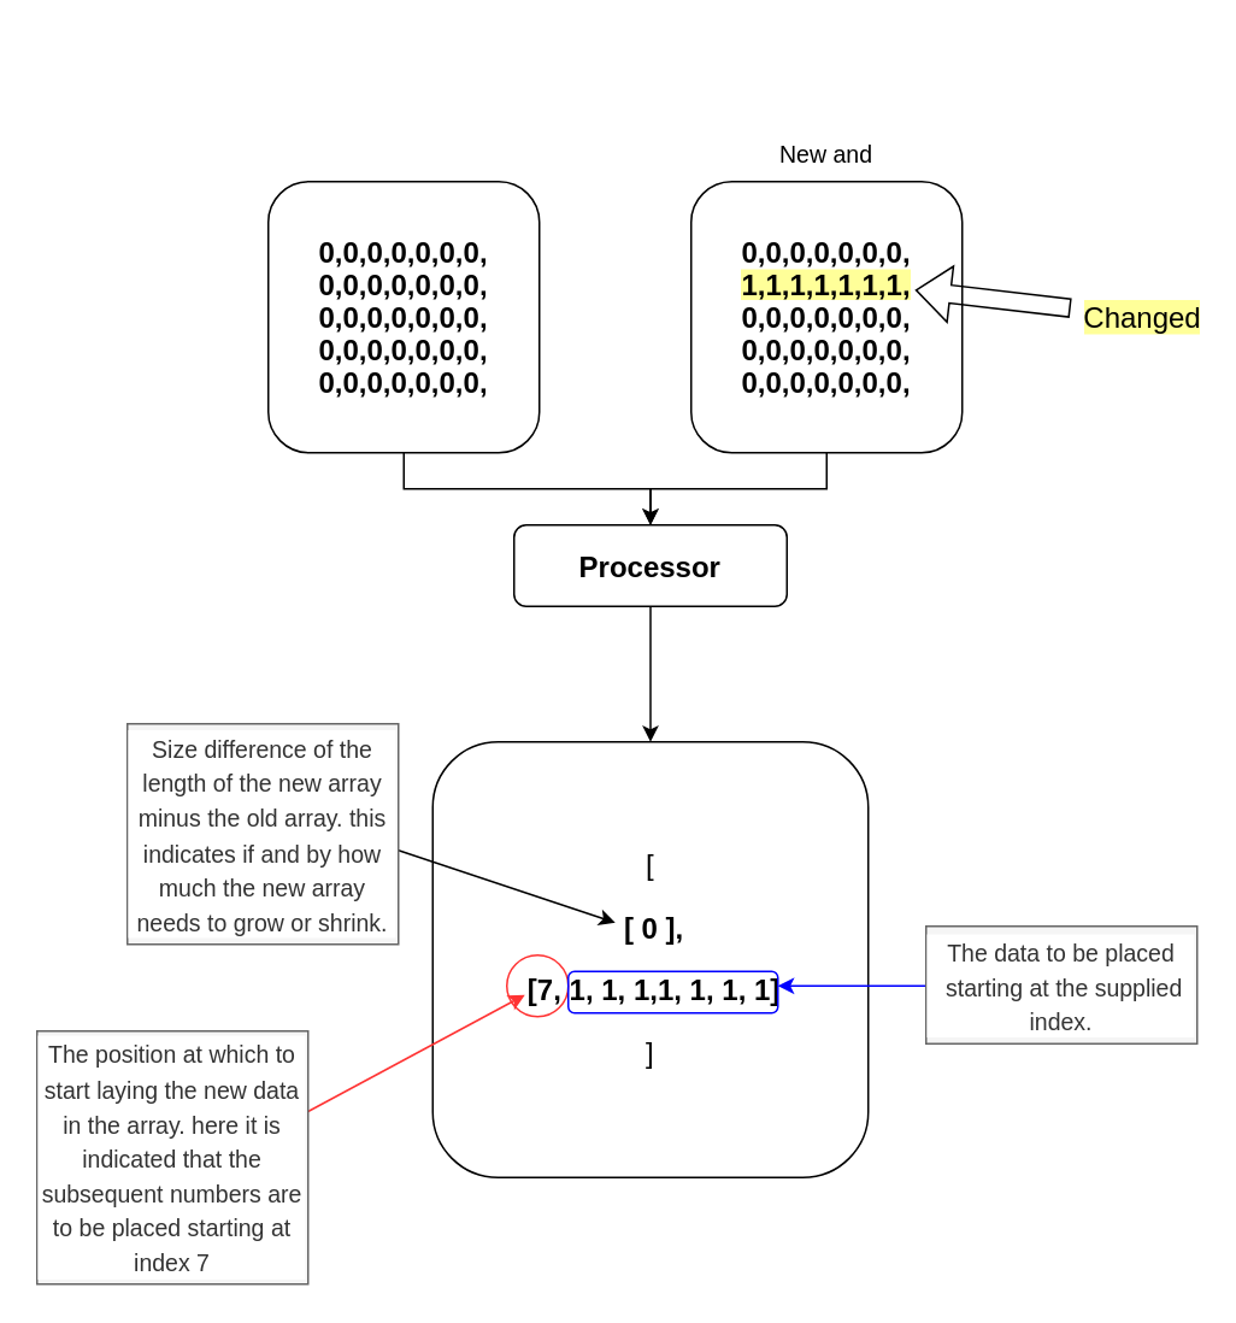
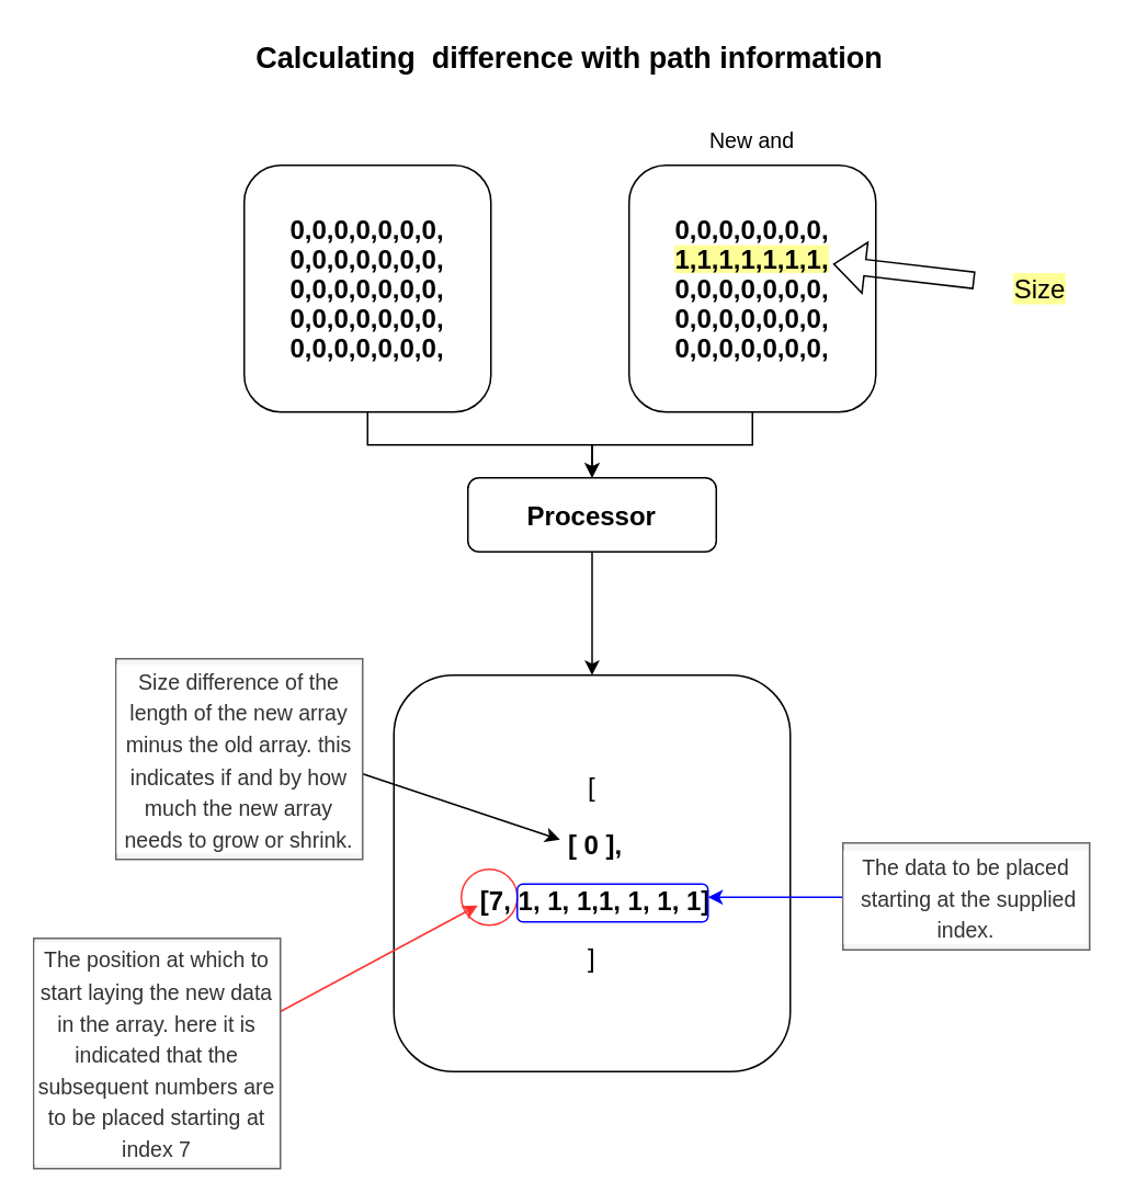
  <mxCell id="0" />
  <mxCell id="1" parent="0" />
+ <mxCell id="2" value="&lt;h2&gt;Calculating &amp;nbsp;difference with path information&lt;/h2&gt;" style="text;html=1;strokeColor=none;fillColor=none;align=center;verticalAlign=middle;whiteSpace=wrap;rounded=0;" vertex="1" parent="1"><mxGeometry x="148" y="20" width="396" height="30" as="geometry" /></mxCell>
  <mxCell id="3" style="edgeStyle=orthogonalEdgeStyle;rounded=0;orthogonalLoop=1;jettySize=auto;html=1;exitX=0.5;exitY=1;exitDx=0;exitDy=0;fontFamily=Helvetica;fontSize=16;fontColor=#000000;entryX=0.5;entryY=0;entryDx=0;entryDy=0;" edge="1" parent="1" source="4" target="11"><mxGeometry relative="1" as="geometry"><mxPoint x="332" y="290" as="targetPoint" /></mxGeometry></mxCell>
  <mxCell id="4" value="&lt;div style=&quot;line-height: 18px ; font-size: 16px&quot;&gt;&lt;h4&gt;    0,0,0,0,0,0,0,&lt;br&gt;    0,0,0,0,0,0,0,&lt;br&gt;    0,0,0,0,0,0,0,&lt;br&gt;    0,0,0,0,0,0,0,&lt;br&gt;    0,0,0,0,0,0,0,&lt;/h4&gt;&lt;/div&gt;" style="whiteSpace=wrap;html=1;aspect=fixed;rounded=1;" vertex="1" parent="1"><mxGeometry x="148" y="100" width="150" height="150" as="geometry" /></mxCell>
  <mxCell id="5" style="edgeStyle=orthogonalEdgeStyle;rounded=0;orthogonalLoop=1;jettySize=auto;html=1;entryX=0.5;entryY=0;entryDx=0;entryDy=0;fontFamily=Helvetica;fontSize=16;fontColor=#000000;" edge="1" parent="1" source="6" target="11"><mxGeometry relative="1" as="geometry" /></mxCell>
  <mxCell id="6" value="&lt;div style=&quot;line-height: 18px ; font-size: 16px&quot;&gt;&lt;h4&gt;    0,0,0,0,0,0,0,&lt;br&gt;&lt;span style=&quot;background-color: rgb(255 , 255 , 153)&quot;&gt;1,1,1,1,1,1,1,&lt;/span&gt;&lt;br&gt;    0,0,0,0,0,0,0,&lt;br&gt;    0,0,0,0,0,0,0,&lt;br&gt;    0,0,0,0,0,0,0,&lt;/h4&gt;&lt;/div&gt;" style="whiteSpace=wrap;html=1;aspect=fixed;rounded=1;" vertex="1" parent="1"><mxGeometry x="382" y="100" width="150" height="150" as="geometry" /></mxCell>
  <mxCell id="7" value="" style="shape=flexArrow;endArrow=classic;html=1;rounded=0;fontFamily=Helvetica;fontSize=16;fontColor=#000000;entryX=0.8;entryY=0.4;entryDx=0;entryDy=0;entryPerimeter=0;" edge="1" parent="1"><mxGeometry width="50" height="50" relative="1" as="geometry"><mxPoint x="592" y="170" as="sourcePoint" /><mxPoint x="506" y="160" as="targetPoint" /></mxGeometry></mxCell>
- <mxCell id="8" value="Changed" style="text;html=1;strokeColor=none;fillColor=none;align=center;verticalAlign=middle;whiteSpace=wrap;rounded=0;labelBackgroundColor=#FFFF99;fontFamily=Helvetica;fontSize=16;fontColor=#000000;" vertex="1" parent="1"><mxGeometry x="602" y="160" width="60" height="30" as="geometry" /></mxCell>
+ <mxCell id="8" value="Size" style="text;html=1;strokeColor=none;fillColor=none;align=center;verticalAlign=middle;whiteSpace=wrap;rounded=0;labelBackgroundColor=#FFFF99;fontFamily=Helvetica;fontSize=16;fontColor=#000000;" vertex="1" parent="1"><mxGeometry x="602" y="160" width="60" height="30" as="geometry" /></mxCell>
  <mxCell id="9" value="&lt;div style=&quot;line-height: 18px&quot;&gt;&lt;h4&gt;&lt;font size=&quot;3&quot; style=&quot;font-weight: normal&quot;&gt;[&lt;/font&gt;&lt;/h4&gt;&lt;h4&gt;&lt;font size=&quot;3&quot;&gt;&amp;nbsp;[ 0 ],&lt;/font&gt;&lt;/h4&gt;&lt;h4&gt;&lt;font size=&quot;3&quot;&gt;&amp;nbsp;[&lt;/font&gt;&lt;span style=&quot;font-size: medium&quot;&gt;7, 1, 1, 1,&lt;/span&gt;&lt;span style=&quot;font-size: medium&quot;&gt;1, 1, 1, 1&lt;/span&gt;&lt;span style=&quot;font-size: medium&quot;&gt;]&lt;/span&gt;&lt;/h4&gt;&lt;h4&gt;&lt;font size=&quot;3&quot; style=&quot;font-weight: normal&quot;&gt;]&lt;/font&gt;&lt;/h4&gt;&lt;/div&gt;" style="whiteSpace=wrap;html=1;aspect=fixed;rounded=1;connectable=0;" vertex="1" parent="1"><mxGeometry x="239" y="410" width="241" height="241" as="geometry" /></mxCell>
  <mxCell id="10" style="edgeStyle=orthogonalEdgeStyle;rounded=0;orthogonalLoop=1;jettySize=auto;html=1;fontFamily=Helvetica;fontSize=16;fontColor=#000000;" edge="1" parent="1" source="11" target="9"><mxGeometry relative="1" as="geometry" /></mxCell>
  <mxCell id="11" value="&lt;div style=&quot;line-height: 18px ; font-size: 16px&quot;&gt;&lt;h4&gt;Processor&lt;/h4&gt;&lt;/div&gt;" style="whiteSpace=wrap;html=1;rounded=1;" vertex="1" parent="1"><mxGeometry x="284" y="290" width="151" height="45" as="geometry" /></mxCell>
  <mxCell id="12" value="" style="endArrow=classic;html=1;rounded=0;fontFamily=Helvetica;fontSize=16;fontColor=#000000;" edge="1" parent="1"><mxGeometry width="50" height="50" relative="1" as="geometry"><mxPoint x="190" y="460" as="sourcePoint" /><mxPoint x="340" y="510" as="targetPoint" /></mxGeometry></mxCell>
  <mxCell id="13" value="" style="endArrow=classic;html=1;rounded=0;fontFamily=Helvetica;fontSize=16;fontColor=#000000;strokeColor=#FF3333;" edge="1" parent="1"><mxGeometry width="50" height="50" relative="1" as="geometry"><mxPoint x="170" y="614.5" as="sourcePoint" /><mxPoint x="290" y="550" as="targetPoint" /></mxGeometry></mxCell>
  <mxCell id="14" value="" style="ellipse;whiteSpace=wrap;html=1;aspect=fixed;rounded=1;labelBackgroundColor=#FFFF99;fontFamily=Helvetica;fontSize=16;fontColor=#000000;fillColor=none;strokeColor=#FF3333;" vertex="1" parent="1"><mxGeometry x="280" y="528" width="34" height="34" as="geometry" /></mxCell>
  <mxCell id="15" value="" style="rounded=1;whiteSpace=wrap;html=1;labelBackgroundColor=#FFFF99;fontFamily=Helvetica;fontSize=16;fontColor=#000000;strokeColor=#0000FF;fillColor=none;" vertex="1" parent="1"><mxGeometry x="314" y="537" width="116" height="23" as="geometry" /></mxCell>
  <mxCell id="16" value="" style="endArrow=classic;html=1;rounded=0;fontFamily=Helvetica;fontSize=16;fontColor=#000000;strokeColor=#0000FF;" edge="1" parent="1"><mxGeometry width="50" height="50" relative="1" as="geometry"><mxPoint x="530" y="545" as="sourcePoint" /><mxPoint x="430" y="545" as="targetPoint" /></mxGeometry></mxCell>
  <mxCell id="17" value="&lt;font style=&quot;font-size: 13px&quot;&gt;Size difference of the length of the new array minus the old array. this indicates if and by how much the new array needs to grow or shrink.&lt;/font&gt;" style="text;html=1;strokeColor=#666666;fillColor=#f5f5f5;align=center;verticalAlign=middle;whiteSpace=wrap;rounded=0;labelBackgroundColor=#FFFFFF;fontFamily=Helvetica;fontSize=16;fontColor=#333333;" vertex="1" parent="1"><mxGeometry x="70" y="400" width="150" height="122" as="geometry" /></mxCell>
  <mxCell id="18" value="&lt;font style=&quot;font-size: 13px&quot;&gt;The position at which to start laying the new data in the array. here it is indicated that the subsequent numbers are to be placed starting at index 7&lt;/font&gt;" style="text;html=1;strokeColor=#666666;fillColor=#f5f5f5;align=center;verticalAlign=middle;whiteSpace=wrap;rounded=0;labelBackgroundColor=#FFFFFF;fontFamily=Helvetica;fontSize=16;fontColor=#333333;" vertex="1" parent="1"><mxGeometry x="20" y="570" width="150" height="140" as="geometry" /></mxCell>
  <mxCell id="19" value="&lt;font style=&quot;font-size: 13px&quot;&gt;The data to be placed &amp;nbsp;starting at the supplied index.&lt;/font&gt;" style="text;html=1;strokeColor=#666666;fillColor=#f5f5f5;align=center;verticalAlign=middle;whiteSpace=wrap;rounded=0;labelBackgroundColor=#FFFFFF;fontFamily=Helvetica;fontSize=16;fontColor=#333333;" vertex="1" parent="1"><mxGeometry x="512" y="512" width="150" height="65" as="geometry" /></mxCell>
  <mxCell id="20" value="New and" style="text;html=1;strokeColor=none;fillColor=none;align=center;verticalAlign=middle;whiteSpace=wrap;rounded=0;labelBackgroundColor=#FFFFFF;fontFamily=Helvetica;fontSize=13;fontColor=#000000;" vertex="1" parent="1"><mxGeometry x="426" y="70" width="62" height="30" as="geometry" /></mxCell>
